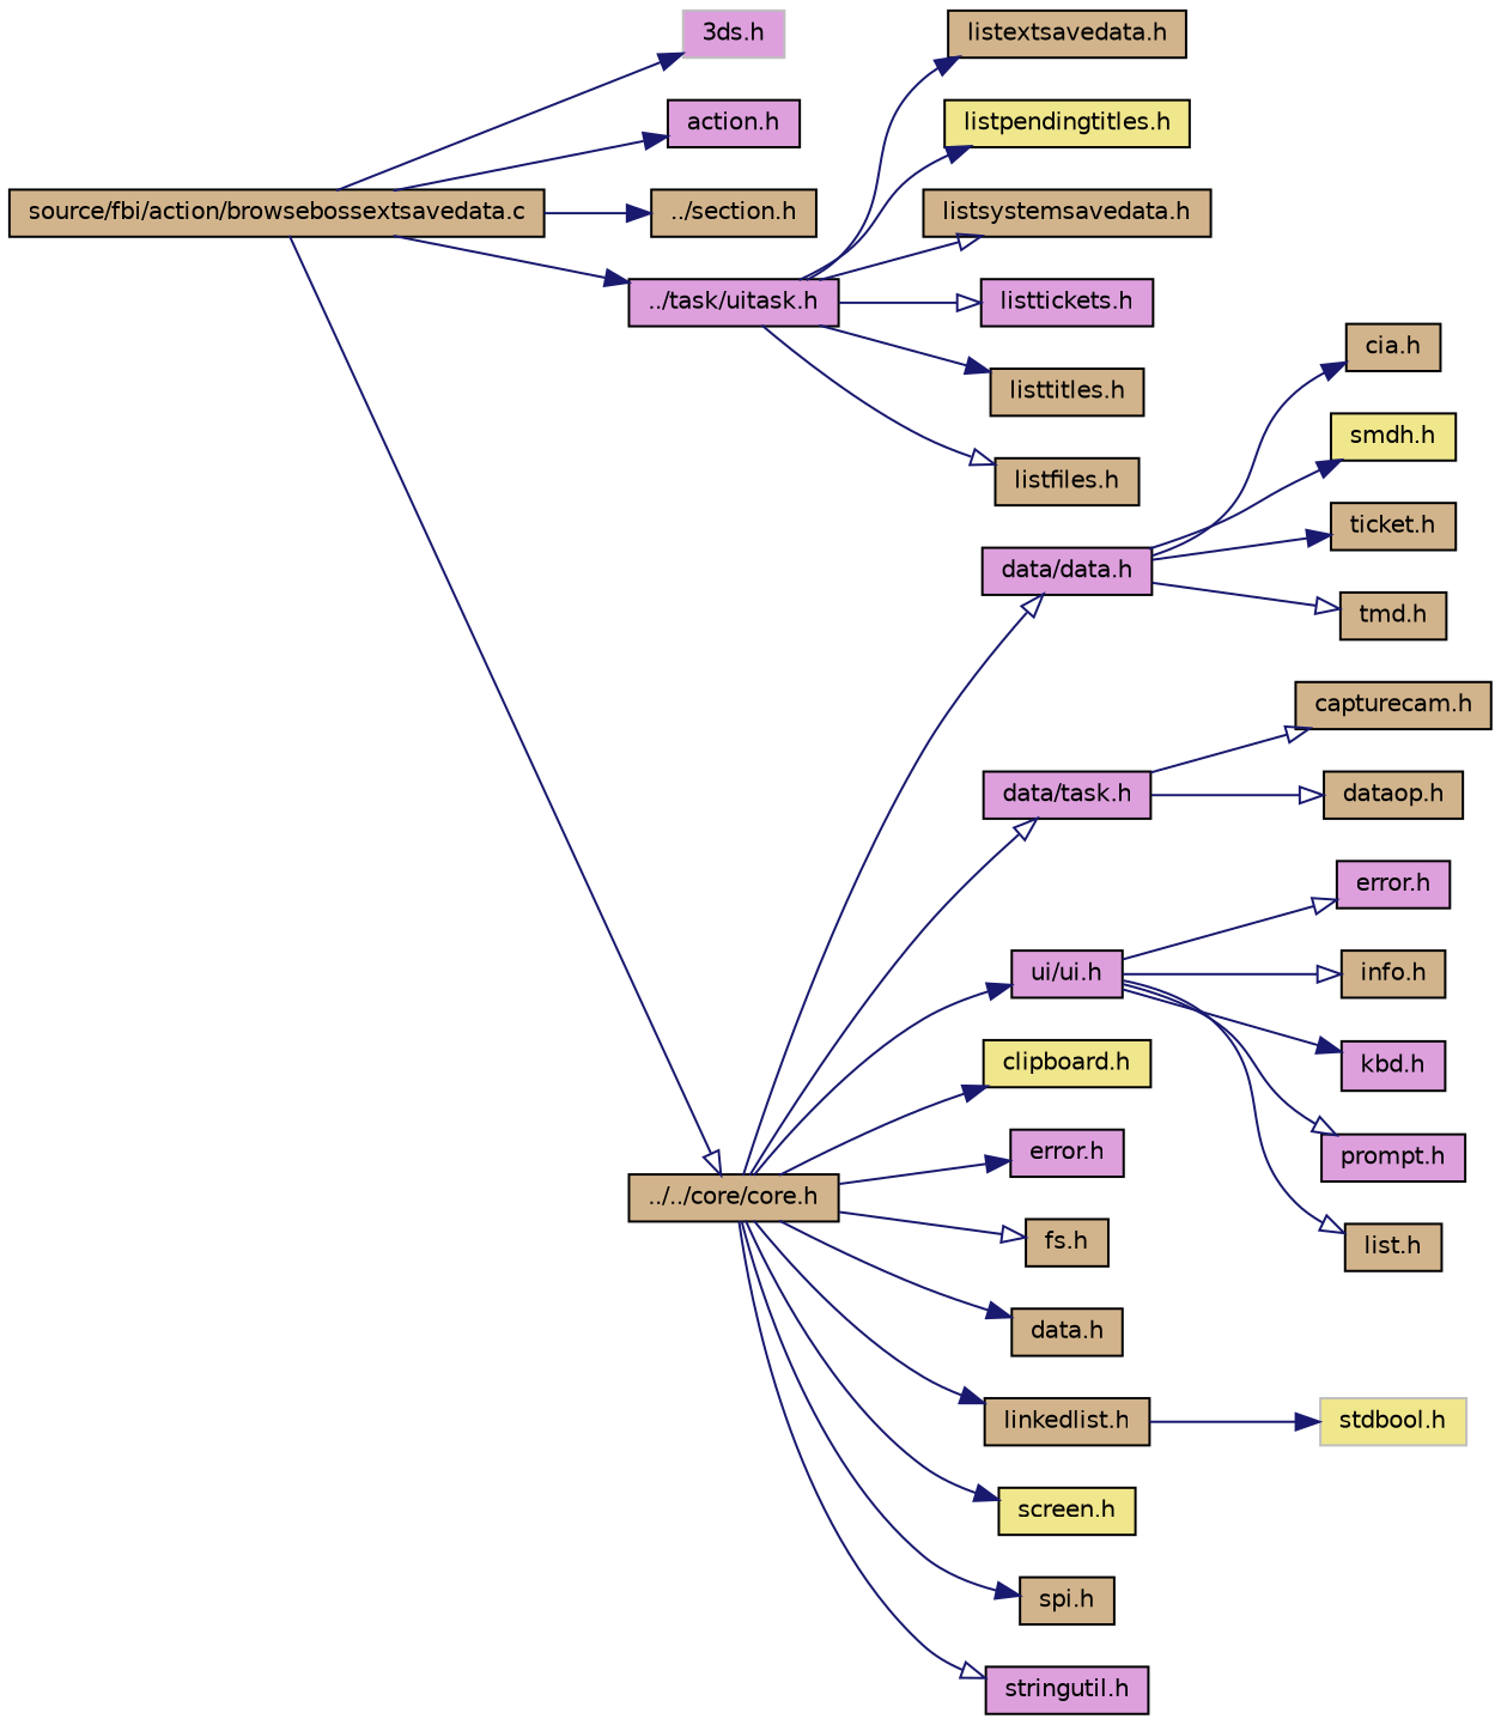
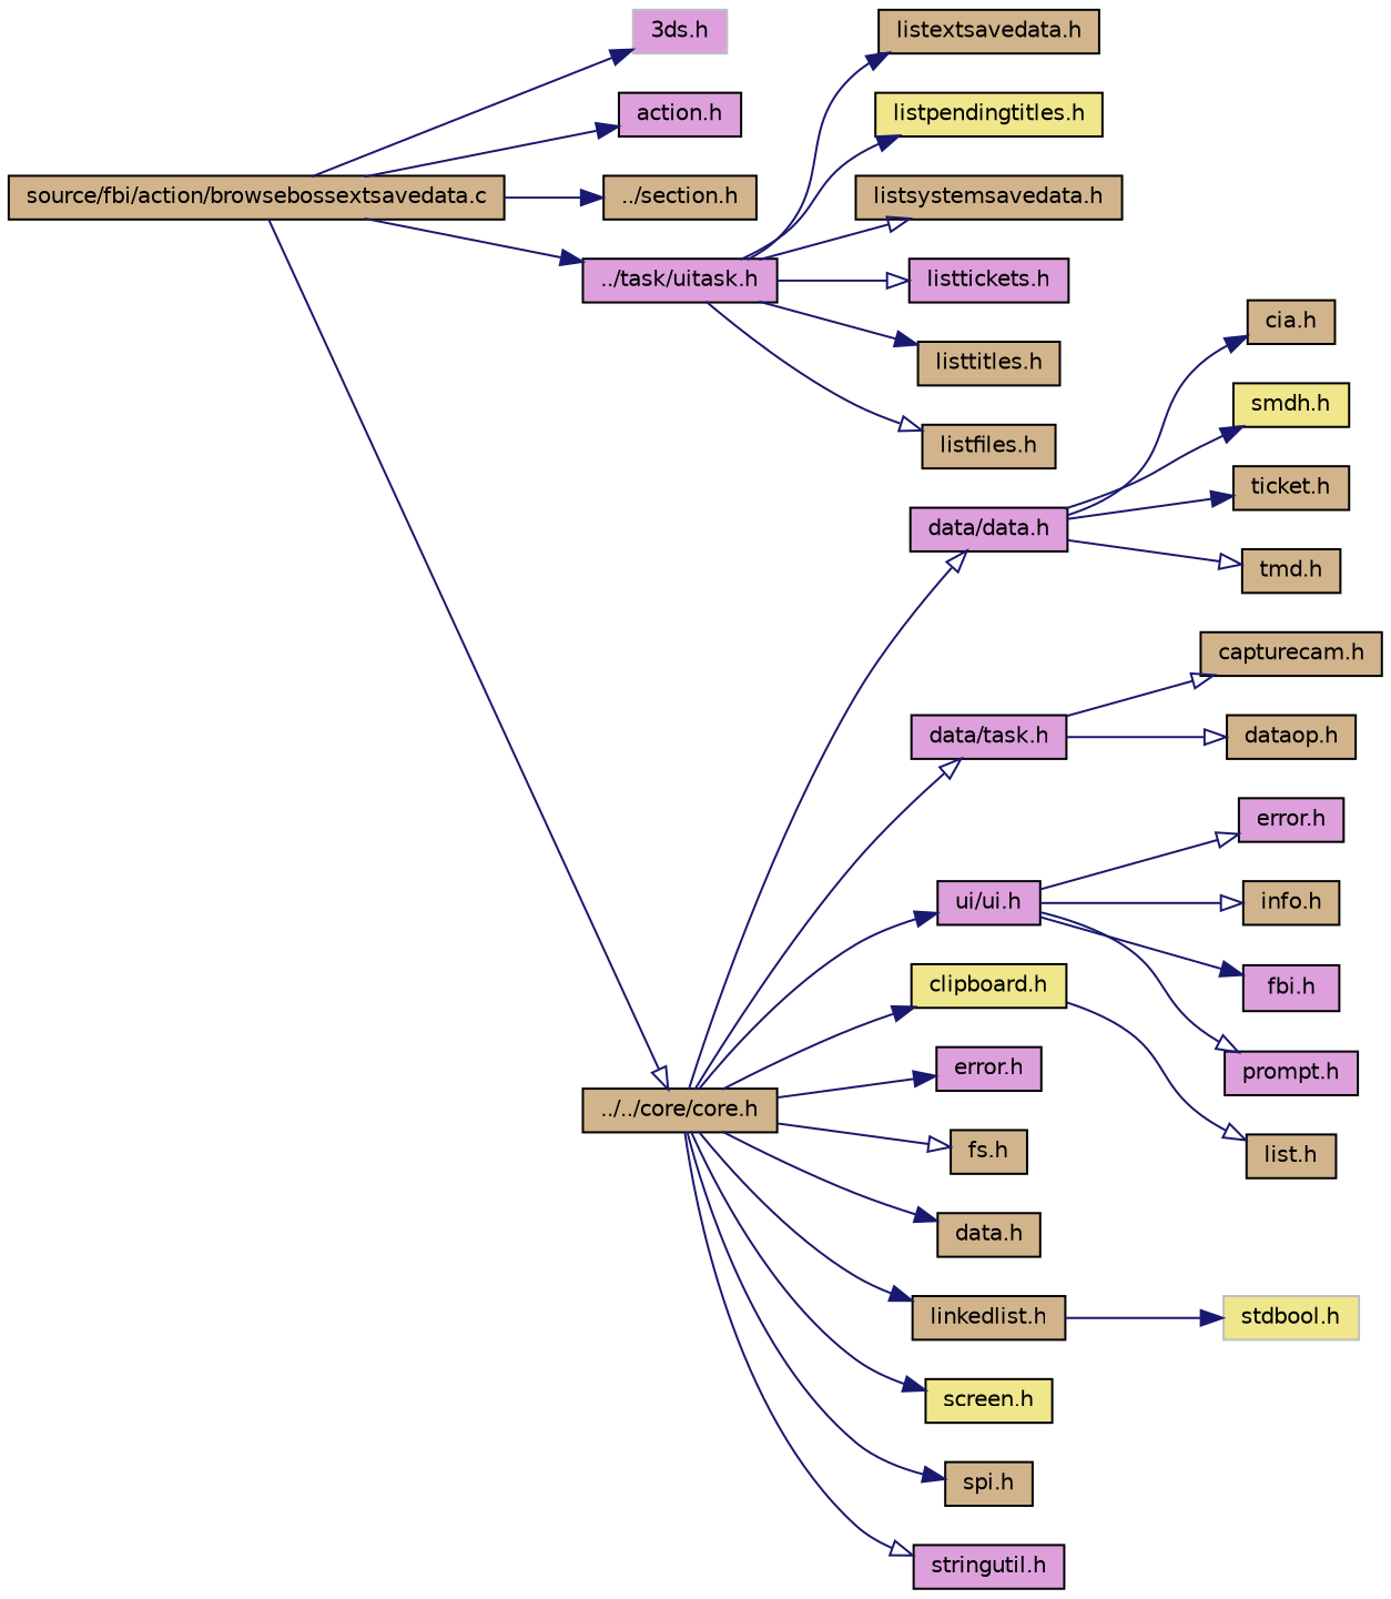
  digraph {
    rankdir=LR
    node [color=black fillcolor=tan fontname=Helvetica fontsize=10 shape=record style=filled]
    edge [arrowhead=normal color=midnightblue fontname=Helvetica fontsize=10 labelfontname=Helvetica labelfontsize=10 style=solid]
    n1 [fontcolor=black height=0.2 label="source/fbi/action/browsebossextsavedata.c" width=0.4]
    n2 [color=grey75 fillcolor=plum height=0.2 label="3ds.h" width=0.4]
    n3 [fillcolor=plum height=0.2 label="action.h" width=0.4]
    n4 [height=0.2 label="../section.h" width=0.4]
    n5 [fillcolor=plum height=0.2 label="../task/uitask.h" width=0.4]
    n6 [height=0.2 label="../../core/core.h" width=0.4]
    n7 [height=0.2 label="listextsavedata.h" width=0.4]
    n8 [fillcolor=khaki height=0.2 label="listpendingtitles.h" width=0.4]
    n9 [height=0.2 label="listsystemsavedata.h" width=0.4]
    n10 [fillcolor=plum height=0.2 label="listtickets.h" width=0.4]
    n11 [height=0.2 label="listtitles.h" width=0.4]
    n12 [height=0.2 label="listfiles.h" width=0.4]
    n13 [fillcolor=plum height=0.2 label="data/data.h" width=0.4]
    n14 [fillcolor=plum height=0.2 label="data/task.h" width=0.4]
    n15 [fillcolor=plum height=0.2 label="ui/ui.h" width=0.4]
    n16 [fillcolor=khaki height=0.2 label="clipboard.h" width=0.4]
    n17 [fillcolor=plum height=0.2 label="error.h" width=0.4]
    n18 [height=0.2 label="fs.h" width=0.4]
    n19 [height=0.2 label="data.h" width=0.4]
    n20 [height=0.2 label="linkedlist.h" width=0.4]
    n21 [fillcolor=khaki height=0.2 label="screen.h" width=0.4]
    n22 [height=0.2 label="spi.h" width=0.4]
    n23 [fillcolor=plum height=0.2 label="stringutil.h" width=0.4]
    n24 [height=0.2 label="cia.h" width=0.4]
    n25 [fillcolor=khaki height=0.2 label="smdh.h" width=0.4]
    n26 [height=0.2 label="ticket.h" width=0.4]
    n27 [height=0.2 label="tmd.h" width=0.4]
    n28 [height=0.2 label="capturecam.h" width=0.4]
    n29 [height=0.2 label="dataop.h" width=0.4]
    n30 [fillcolor=plum height=0.2 label="error.h" width=0.4]
    n31 [height=0.2 label="info.h" width=0.4]
-   n32 [fillcolor=plum height=0.2 label="kbd.h" width=0.4]
+   n32 [fillcolor=plum height=0.2 label="fbi.h" width=0.4]
    n33 [height=0.2 label="list.h" width=0.4]
    n34 [fillcolor=plum height=0.2 label="prompt.h" width=0.4]
    n35 [color=grey75 fillcolor=khaki height=0.2 label="stdbool.h" width=0.4]
    n1 -> n2
    n1 -> n3
    n1 -> n4
    n1 -> n5
    n1 -> n6 [arrowhead=onormal]
    n5 -> n7
    n5 -> n8
    n5 -> n9 [arrowhead=onormal]
    n5 -> n10 [arrowhead=onormal]
    n5 -> n11
    n5 -> n12 [arrowhead=onormal]
    n6 -> n13 [arrowhead=onormal]
    n6 -> n14 [arrowhead=onormal]
    n6 -> n15
    n6 -> n16
    n6 -> n17
    n6 -> n18 [arrowhead=onormal]
    n6 -> n19
    n6 -> n20
    n6 -> n21
    n6 -> n22
    n6 -> n23 [arrowhead=onormal]
    n13 -> n24
    n13 -> n25
    n13 -> n26
    n13 -> n27 [arrowhead=onormal]
    n14 -> n28 [arrowhead=onormal]
    n14 -> n29 [arrowhead=onormal]
    n15 -> n30 [arrowhead=onormal]
    n15 -> n31 [arrowhead=onormal]
    n15 -> n32
-   n15 -> n33 [arrowhead=onormal]
+   n16 -> n33 [arrowhead=onormal]
    n15 -> n34 [arrowhead=onormal]
    n20 -> n35
  }
